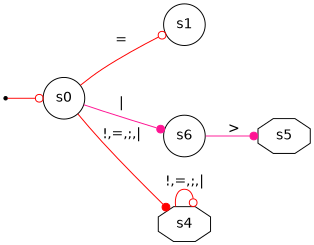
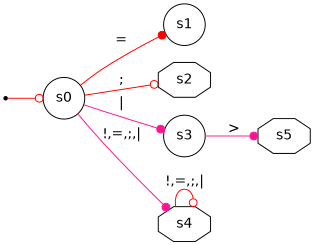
  digraph {
    fontname="DejaVu Sans"
    rankdir=LR
    node [fontname="DejaVu Sans" shape=circle]
    edge [arrowhead=dot color=red fontname="DejaVu Sans"]
    ini [shape=point]
    s0
    s1
-   s3 [label=s6]
+   s2 [shape=octagon]
+   s3
    s4 [shape=octagon]
    s5 [shape=octagon]
    ini -> s0 [arrowhead=odot]
-   s0 -> s1 [arrowhead=odot label="="]
+   s0 -> s1 [label="="]
+   s0 -> s2 [arrowhead=odot label=";"]
    s0 -> s3 [color=deeppink label="|"]
-   s0 -> s4 [label="!,=,;,|"]
+   s0 -> s4 [color=deeppink label="!,=,;,|"]
    s3 -> s5 [color=deeppink label=">"]
    s4 -> s4 [arrowhead=odot label="!,=,;,|"]
  }
